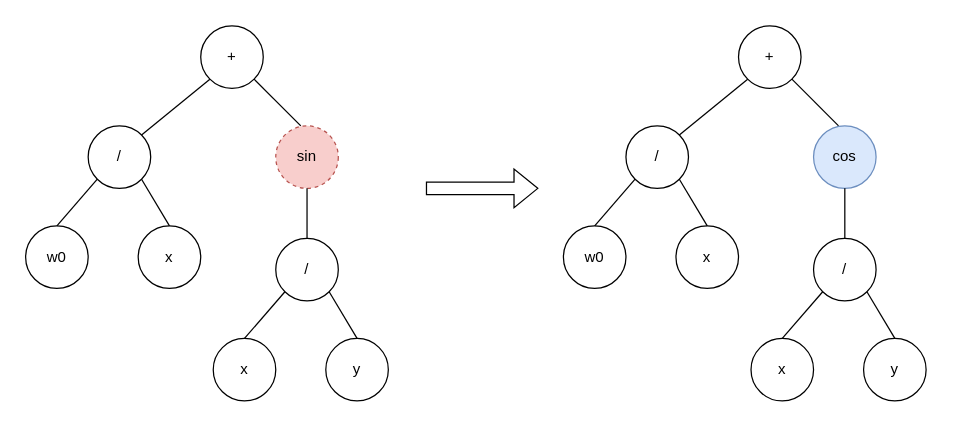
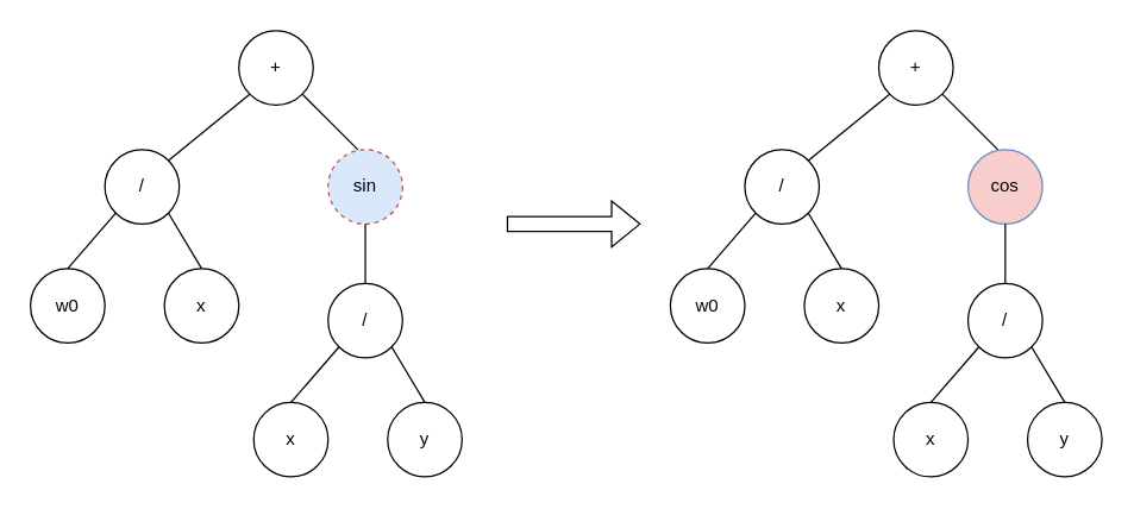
  <mxCell id="0" />
  <mxCell id="1" parent="0" />
  <mxCell id="2" value="w0" style="ellipse;whiteSpace=wrap;html=1;" vertex="1" parent="1"><mxGeometry x="20" y="180" width="50" height="50" as="geometry" /></mxCell>
  <mxCell id="3" value="+" style="ellipse;whiteSpace=wrap;html=1;" vertex="1" parent="1"><mxGeometry x="160" y="20" width="50" height="50" as="geometry" /></mxCell>
  <mxCell id="4" style="rounded=0;orthogonalLoop=1;jettySize=auto;html=1;exitX=1;exitY=1;exitDx=0;exitDy=0;entryX=0.4;entryY=0;entryDx=0;entryDy=0;entryPerimeter=0;endArrow=none;endFill=0;" edge="1" parent="1" source="3"><mxGeometry relative="1" as="geometry"><mxPoint x="240" y="100" as="targetPoint" /></mxGeometry></mxCell>
  <mxCell id="5" value="/" style="ellipse;whiteSpace=wrap;html=1;" vertex="1" parent="1"><mxGeometry x="70" y="100" width="50" height="50" as="geometry" /></mxCell>
  <mxCell id="6" value="" style="endArrow=none;html=1;rounded=0;exitX=0;exitY=1;exitDx=0;exitDy=0;entryX=1;entryY=0;entryDx=0;entryDy=0;endFill=0;" edge="1" parent="1" source="3" target="5"><mxGeometry width="50" height="50" relative="1" as="geometry"><mxPoint x="192" y="130" as="sourcePoint" /><mxPoint x="160" y="167" as="targetPoint" /></mxGeometry></mxCell>
  <mxCell id="7" value="x" style="ellipse;whiteSpace=wrap;html=1;" vertex="1" parent="1"><mxGeometry x="110" y="180" width="50" height="50" as="geometry" /></mxCell>
  <mxCell id="8" value="" style="endArrow=none;html=1;rounded=0;exitX=0;exitY=1;exitDx=0;exitDy=0;entryX=0.5;entryY=0;entryDx=0;entryDy=0;endFill=0;" edge="1" parent="1" source="5" target="2"><mxGeometry width="50" height="50" relative="1" as="geometry"><mxPoint x="64" y="136" as="sourcePoint" /><mxPoint x="10" y="180" as="targetPoint" /></mxGeometry></mxCell>
  <mxCell id="9" value="" style="endArrow=none;html=1;rounded=0;exitX=1;exitY=1;exitDx=0;exitDy=0;entryX=0.5;entryY=0;entryDx=0;entryDy=0;endFill=0;" edge="1" parent="1" source="5" target="7"><mxGeometry width="50" height="50" relative="1" as="geometry"><mxPoint x="114" y="160" as="sourcePoint" /><mxPoint x="80" y="204" as="targetPoint" /></mxGeometry></mxCell>
  <mxCell id="10" value="x" style="ellipse;whiteSpace=wrap;html=1;" vertex="1" parent="1"><mxGeometry x="170" y="270" width="50" height="50" as="geometry" /></mxCell>
- <mxCell id="11" value="sin" style="ellipse;whiteSpace=wrap;html=1;fillColor=#f8cecc;strokeColor=#b85450;dashed=1;" vertex="1" parent="1"><mxGeometry x="220" y="100" width="50" height="50" as="geometry" /></mxCell>
+ <mxCell id="11" value="sin" style="ellipse;whiteSpace=wrap;html=1;fillColor=#dae8fc;strokeColor=#b85450;dashed=1;" vertex="1" parent="1"><mxGeometry x="220" y="100" width="50" height="50" as="geometry" /></mxCell>
  <mxCell id="12" value="/" style="ellipse;whiteSpace=wrap;html=1;" vertex="1" parent="1"><mxGeometry x="220" y="190" width="50" height="50" as="geometry" /></mxCell>
  <mxCell id="13" value="" style="endArrow=none;html=1;rounded=0;exitX=0.5;exitY=1;exitDx=0;exitDy=0;entryX=0.5;entryY=0;entryDx=0;entryDy=0;endFill=0;fillColor=#fff2cc;strokeColor=light-dark(#000000, #6d5100);" edge="1" parent="1" source="11" target="12"><mxGeometry width="50" height="50" relative="1" as="geometry"><mxPoint x="342" y="220" as="sourcePoint" /><mxPoint x="310" y="257" as="targetPoint" /></mxGeometry></mxCell>
  <mxCell id="14" value="y" style="ellipse;whiteSpace=wrap;html=1;" vertex="1" parent="1"><mxGeometry x="260" y="270" width="50" height="50" as="geometry" /></mxCell>
  <mxCell id="15" value="" style="endArrow=none;html=1;rounded=0;exitX=0;exitY=1;exitDx=0;exitDy=0;entryX=0.5;entryY=0;entryDx=0;entryDy=0;endFill=0;fillColor=#fff2cc;strokeColor=light-dark(#000000, #6d5100);" edge="1" parent="1" source="12" target="10"><mxGeometry width="50" height="50" relative="1" as="geometry"><mxPoint x="214" y="226" as="sourcePoint" /><mxPoint x="160" y="270" as="targetPoint" /></mxGeometry></mxCell>
  <mxCell id="16" value="" style="endArrow=none;html=1;rounded=0;exitX=1;exitY=1;exitDx=0;exitDy=0;entryX=0.5;entryY=0;entryDx=0;entryDy=0;endFill=0;fillColor=#fff2cc;strokeColor=light-dark(#000000, #6d5100);" edge="1" parent="1" source="12" target="14"><mxGeometry width="50" height="50" relative="1" as="geometry"><mxPoint x="264" y="250" as="sourcePoint" /><mxPoint x="230" y="294" as="targetPoint" /></mxGeometry></mxCell>
  <mxCell id="17" value="" style="shape=flexArrow;endArrow=classic;html=1;rounded=0;" edge="1" parent="1"><mxGeometry width="50" height="50" relative="1" as="geometry"><mxPoint x="340" y="150" as="sourcePoint" /><mxPoint x="430" y="150" as="targetPoint" /></mxGeometry></mxCell>
  <mxCell id="18" value="w0" style="ellipse;whiteSpace=wrap;html=1;" vertex="1" parent="1"><mxGeometry x="450" y="180" width="50" height="50" as="geometry" /></mxCell>
  <mxCell id="19" value="+" style="ellipse;whiteSpace=wrap;html=1;" vertex="1" parent="1"><mxGeometry x="590" y="20" width="50" height="50" as="geometry" /></mxCell>
  <mxCell id="20" style="rounded=0;orthogonalLoop=1;jettySize=auto;html=1;exitX=1;exitY=1;exitDx=0;exitDy=0;entryX=0.4;entryY=0;entryDx=0;entryDy=0;entryPerimeter=0;endArrow=none;endFill=0;" edge="1" parent="1" source="19"><mxGeometry relative="1" as="geometry"><mxPoint x="670" y="100" as="targetPoint" /></mxGeometry></mxCell>
  <mxCell id="21" value="/" style="ellipse;whiteSpace=wrap;html=1;" vertex="1" parent="1"><mxGeometry x="500" y="100" width="50" height="50" as="geometry" /></mxCell>
  <mxCell id="22" value="" style="endArrow=none;html=1;rounded=0;exitX=0;exitY=1;exitDx=0;exitDy=0;entryX=1;entryY=0;entryDx=0;entryDy=0;endFill=0;" edge="1" parent="1" source="19" target="21"><mxGeometry width="50" height="50" relative="1" as="geometry"><mxPoint x="622" y="130" as="sourcePoint" /><mxPoint x="590" y="167" as="targetPoint" /></mxGeometry></mxCell>
  <mxCell id="23" value="x" style="ellipse;whiteSpace=wrap;html=1;" vertex="1" parent="1"><mxGeometry x="540" y="180" width="50" height="50" as="geometry" /></mxCell>
  <mxCell id="24" value="" style="endArrow=none;html=1;rounded=0;exitX=0;exitY=1;exitDx=0;exitDy=0;entryX=0.5;entryY=0;entryDx=0;entryDy=0;endFill=0;" edge="1" parent="1" source="21" target="18"><mxGeometry width="50" height="50" relative="1" as="geometry"><mxPoint x="494" y="136" as="sourcePoint" /><mxPoint x="440" y="180" as="targetPoint" /></mxGeometry></mxCell>
  <mxCell id="25" value="" style="endArrow=none;html=1;rounded=0;exitX=1;exitY=1;exitDx=0;exitDy=0;entryX=0.5;entryY=0;entryDx=0;entryDy=0;endFill=0;" edge="1" parent="1" source="21" target="23"><mxGeometry width="50" height="50" relative="1" as="geometry"><mxPoint x="544" y="160" as="sourcePoint" /><mxPoint x="510" y="204" as="targetPoint" /></mxGeometry></mxCell>
  <mxCell id="26" value="x" style="ellipse;whiteSpace=wrap;html=1;" vertex="1" parent="1"><mxGeometry x="600" y="270" width="50" height="50" as="geometry" /></mxCell>
- <mxCell id="27" value="cos" style="ellipse;whiteSpace=wrap;html=1;fillColor=#dae8fc;strokeColor=#6c8ebf;" vertex="1" parent="1"><mxGeometry x="650" y="100" width="50" height="50" as="geometry" /></mxCell>
+ <mxCell id="27" value="cos" style="ellipse;whiteSpace=wrap;html=1;fillColor=#f8cecc;strokeColor=#6c8ebf;" vertex="1" parent="1"><mxGeometry x="650" y="100" width="50" height="50" as="geometry" /></mxCell>
  <mxCell id="28" value="/" style="ellipse;whiteSpace=wrap;html=1;" vertex="1" parent="1"><mxGeometry x="650" y="190" width="50" height="50" as="geometry" /></mxCell>
  <mxCell id="29" value="" style="endArrow=none;html=1;rounded=0;exitX=0.5;exitY=1;exitDx=0;exitDy=0;entryX=0.5;entryY=0;entryDx=0;entryDy=0;endFill=0;fillColor=#fff2cc;strokeColor=light-dark(#000000, #6d5100);" edge="1" parent="1" source="27" target="28"><mxGeometry width="50" height="50" relative="1" as="geometry"><mxPoint x="772" y="220" as="sourcePoint" /><mxPoint x="740" y="257" as="targetPoint" /></mxGeometry></mxCell>
  <mxCell id="30" value="y" style="ellipse;whiteSpace=wrap;html=1;" vertex="1" parent="1"><mxGeometry x="690" y="270" width="50" height="50" as="geometry" /></mxCell>
  <mxCell id="31" value="" style="endArrow=none;html=1;rounded=0;exitX=0;exitY=1;exitDx=0;exitDy=0;entryX=0.5;entryY=0;entryDx=0;entryDy=0;endFill=0;fillColor=#fff2cc;strokeColor=light-dark(#000000, #6d5100);" edge="1" parent="1" source="28" target="26"><mxGeometry width="50" height="50" relative="1" as="geometry"><mxPoint x="644" y="226" as="sourcePoint" /><mxPoint x="590" y="270" as="targetPoint" /></mxGeometry></mxCell>
  <mxCell id="32" value="" style="endArrow=none;html=1;rounded=0;exitX=1;exitY=1;exitDx=0;exitDy=0;entryX=0.5;entryY=0;entryDx=0;entryDy=0;endFill=0;fillColor=#fff2cc;strokeColor=light-dark(#000000, #6d5100);" edge="1" parent="1" source="28" target="30"><mxGeometry width="50" height="50" relative="1" as="geometry"><mxPoint x="694" y="250" as="sourcePoint" /><mxPoint x="660" y="294" as="targetPoint" /></mxGeometry></mxCell>
